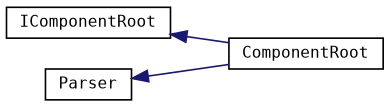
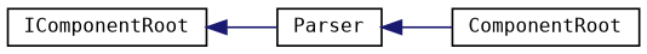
  digraph {
    fontname="DejaVu Sans Mono"
    rankdir=LR
    node [color=black fillcolor=white fontname="DejaVu Sans Mono" fontsize=10 shape=record style=filled]
    edge [color=midnightblue dir=back fontname="DejaVu Sans Mono" fontsize=10 labelfontname=Helvetica labelfontsize=10 style=solid]
    n1 [height=0.2 label=IComponentRoot width=0.4]
    n2 [height=0.2 label=ComponentRoot width=0.4]
    n3 [height=0.2 label=Parser width=0.4]
-   n1 -> n2
+   n1 -> n3
    n3 -> n2
  }
